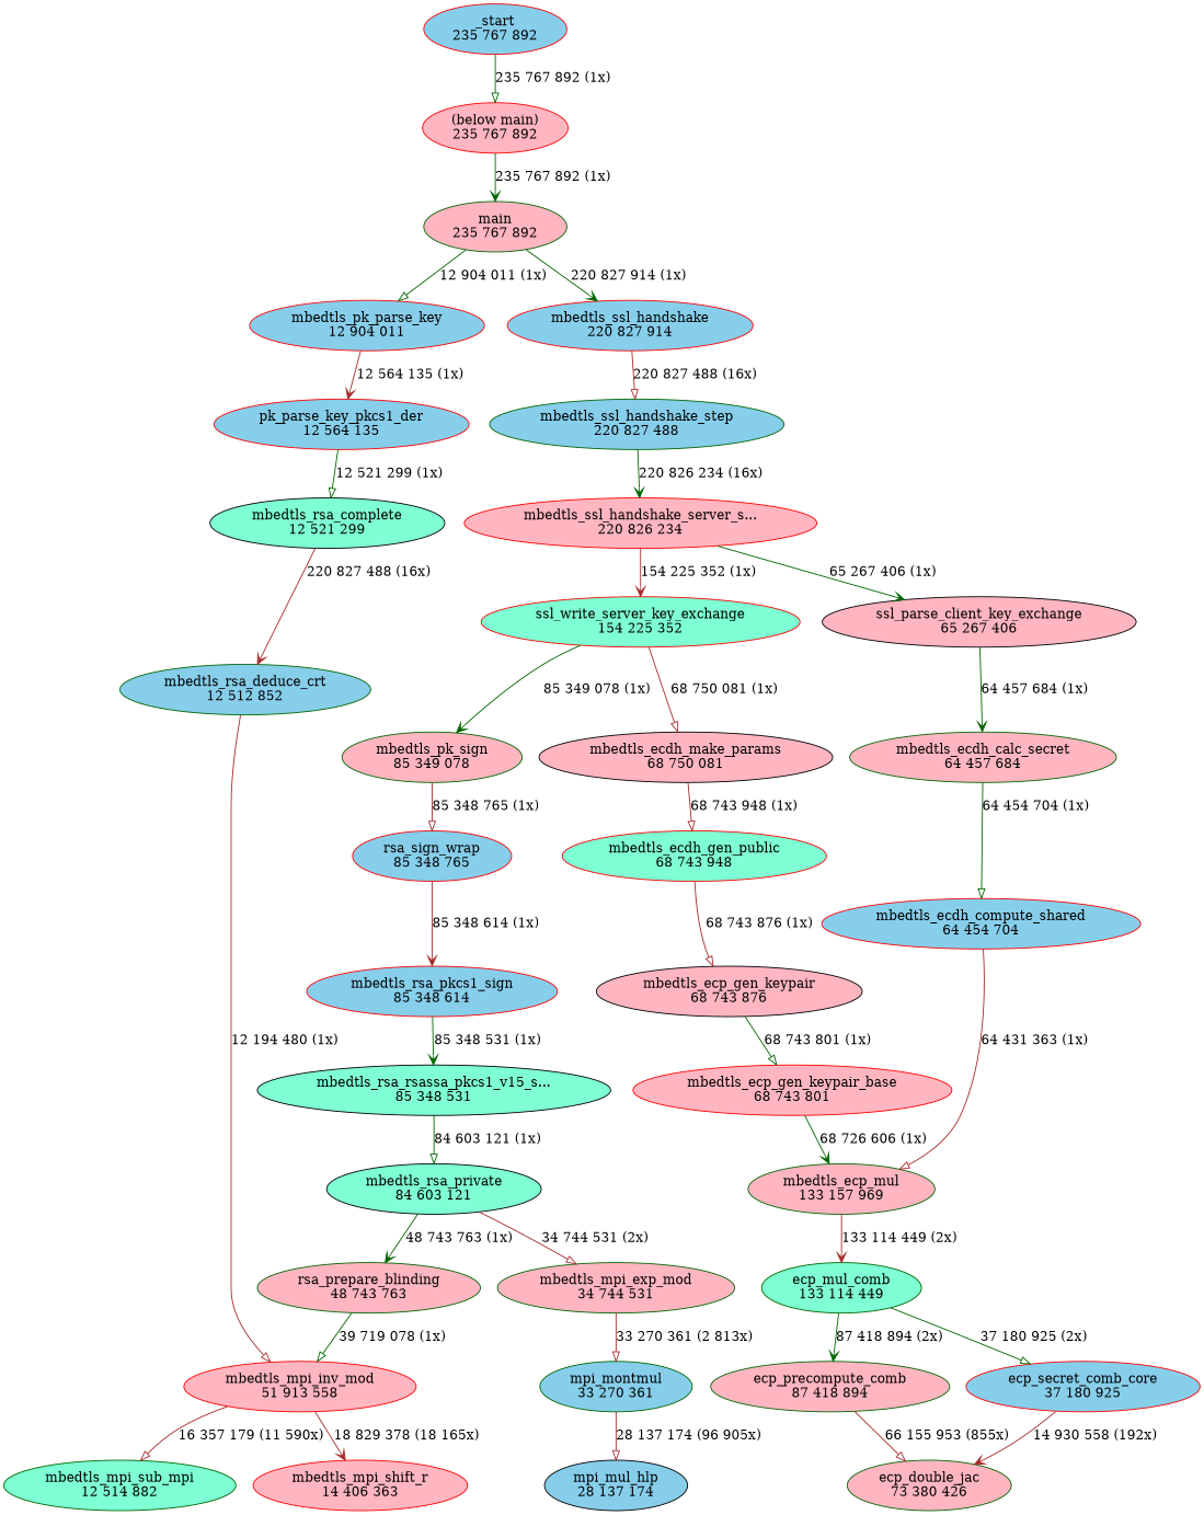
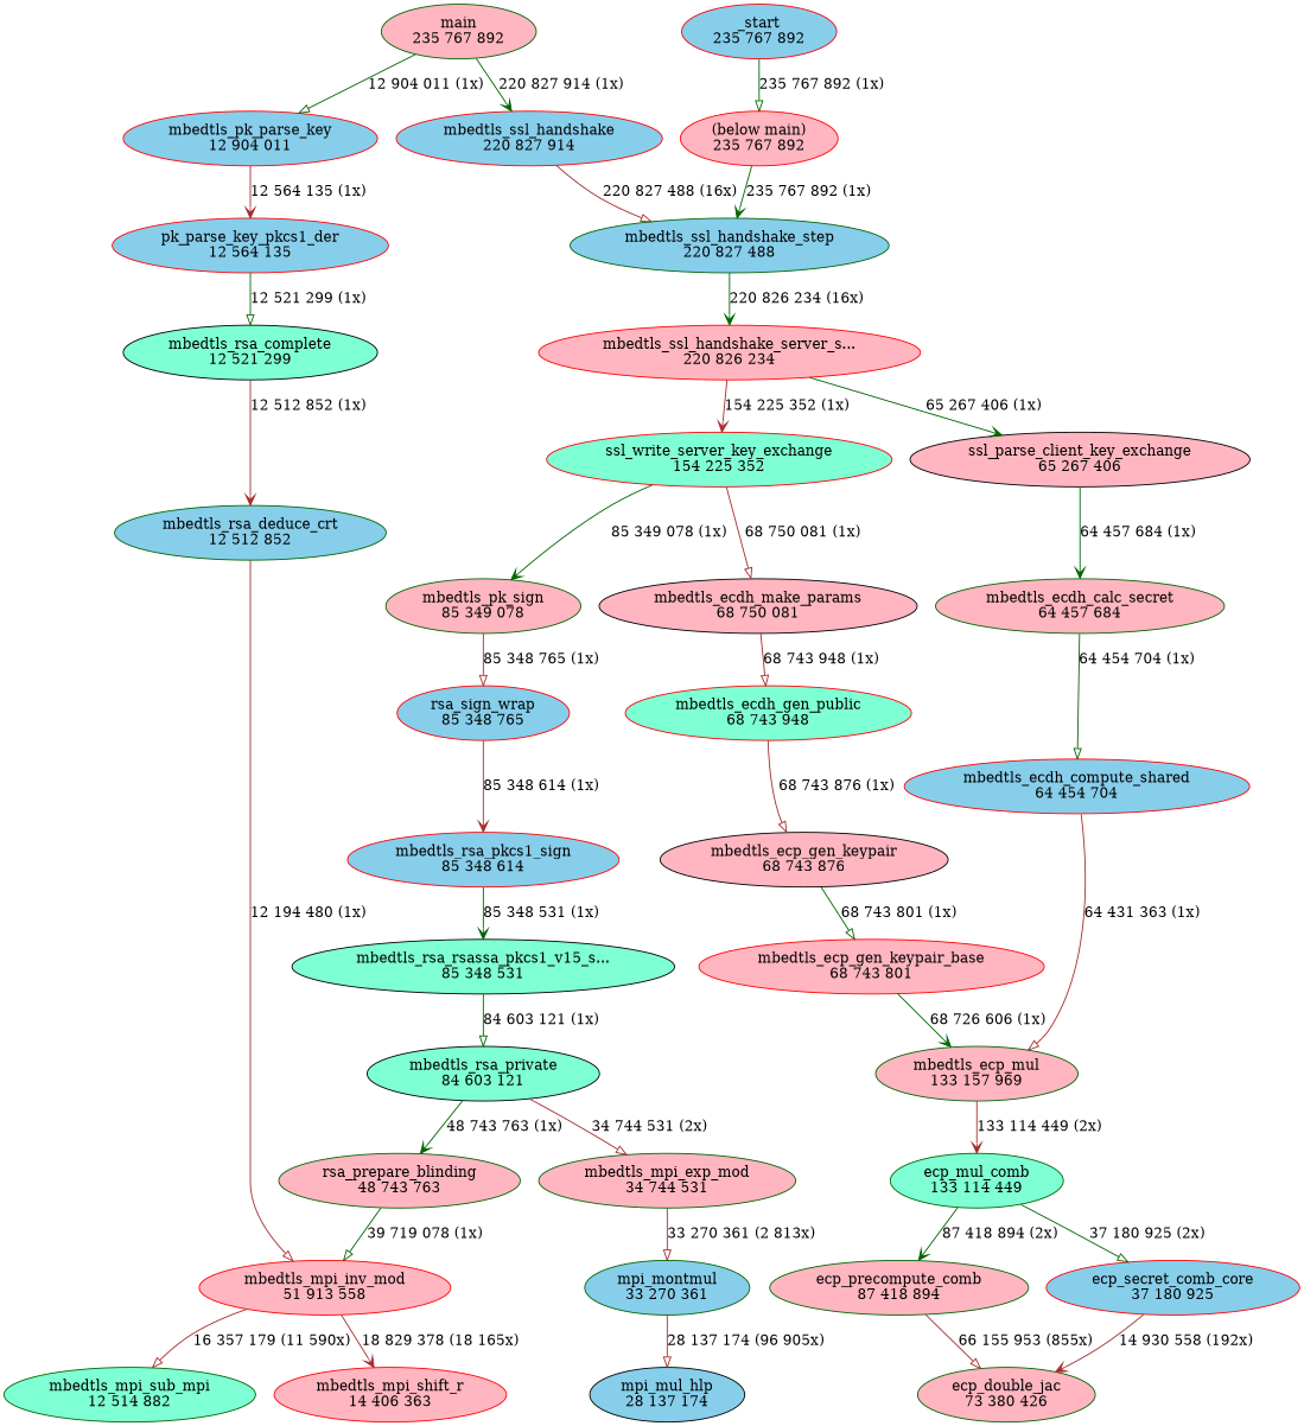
  digraph {
    node [color=red fillcolor=lightpink style=filled]
    edge [arrowhead=onormal color=brown weight=2]
    n1 [color=darkgreen label="mbedtls_pk_sign\n85 349 078"]
    n2 [fillcolor=skyblue label="rsa_sign_wrap\n85 348 765"]
    n3 [fillcolor=skyblue label="mbedtls_rsa_pkcs1_sign\n85 348 614"]
    n4 [color=black fillcolor=aquamarine label="mbedtls_rsa_rsassa_pkcs1_v15_s...\n85 348 531"]
    n5 [color=black fillcolor=aquamarine label="mbedtls_rsa_private\n84 603 121"]
    n6 [color=darkgreen label="rsa_prepare_blinding\n48 743 763"]
    n7 [color=darkgreen label="mbedtls_mpi_exp_mod\n34 744 531"]
    n8 [label="mbedtls_mpi_inv_mod\n51 913 558"]
    n9 [color=darkgreen fillcolor=aquamarine label="mbedtls_mpi_sub_mpi\n12 514 882"]
    n10 [label="mbedtls_mpi_shift_r\n14 406 363"]
    n11 [color=darkgreen fillcolor=skyblue label="mpi_montmul\n33 270 361"]
    n12 [color=black fillcolor=skyblue label="mpi_mul_hlp\n28 137 174"]
    n13 [color=black fillcolor=aquamarine label="mbedtls_rsa_complete\n12 521 299"]
    n14 [color=darkgreen fillcolor=skyblue label="mbedtls_rsa_deduce_crt\n12 512 852"]
    n15 [color=darkgreen label="main\n235 767 892"]
    n16 [fillcolor=skyblue label="mbedtls_pk_parse_key\n12 904 011"]
    n17 [fillcolor=skyblue label="mbedtls_ssl_handshake\n220 827 914"]
    n18 [fillcolor=skyblue label="pk_parse_key_pkcs1_der\n12 564 135"]
    n19 [color=darkgreen fillcolor=skyblue label="mbedtls_ssl_handshake_step\n220 827 488"]
    n20 [label="mbedtls_ssl_handshake_server_s...\n220 826 234"]
    n21 [label="(below main)\n235 767 892"]
    n22 [fillcolor=aquamarine label="ssl_write_server_key_exchange\n154 225 352"]
    n23 [color=black label="mbedtls_ecdh_make_params\n68 750 081"]
    n24 [fillcolor=aquamarine label="mbedtls_ecdh_gen_public\n68 743 948"]
    n25 [color=black label="mbedtls_ecp_gen_keypair\n68 743 876"]
    n26 [color=black label="ssl_parse_client_key_exchange\n65 267 406"]
    n27 [color=darkgreen label="mbedtls_ecdh_calc_secret\n64 457 684"]
    n28 [fillcolor=skyblue label="mbedtls_ecdh_compute_shared\n64 454 704"]
    n29 [color=darkgreen label="mbedtls_ecp_mul\n133 157 969"]
    n30 [color=darkgreen label="ecp_precompute_comb\n87 418 894"]
    n31 [color=darkgreen label="ecp_double_jac\n73 380 426"]
    n32 [color=darkgreen fillcolor=aquamarine label="ecp_mul_comb\n133 114 449"]
    n33 [fillcolor=skyblue label="ecp_secret_comb_core\n37 180 925"]
    n34 [label="mbedtls_ecp_gen_keypair_base\n68 743 801"]
    n35 [fillcolor=skyblue label="_start\n235 767 892"]
    n1 -> n2 [label="85 348 765 (1x)"]
    n2 -> n3 [arrowhead=vee label="85 348 614 (1x)"]
    n3 -> n4 [arrowhead=vee color=darkgreen label="85 348 531 (1x)"]
    n4 -> n5 [color=darkgreen label="84 603 121 (1x)"]
    n5 -> n6 [arrowhead=vee color=darkgreen label="48 743 763 (1x)"]
    n5 -> n7 [label="34 744 531 (2x)"]
    n6 -> n8 [color=darkgreen label="39 719 078 (1x)"]
    n7 -> n11 [label="33 270 361 (2 813x)"]
    n8 -> n9 [label="16 357 179 (11 590x)"]
    n8 -> n10 [arrowhead=vee label="18 829 378 (18 165x)"]
    n11 -> n12 [label="28 137 174 (96 905x)"]
-   n13 -> n14 [arrowhead=vee label="220 827 488 (16x)"]
+   n13 -> n14 [arrowhead=vee label="12 512 852 (1x)"]
    n14 -> n8 [label="12 194 480 (1x)"]
    n15 -> n16 [color=darkgreen label="12 904 011 (1x)"]
    n15 -> n17 [arrowhead=vee color=darkgreen label="220 827 914 (1x)"]
    n16 -> n18 [arrowhead=vee label="12 564 135 (1x)"]
    n17 -> n19 [label="220 827 488 (16x)"]
    n18 -> n13 [color=darkgreen label="12 521 299 (1x)"]
    n19 -> n20 [arrowhead=vee color=darkgreen label="220 826 234 (16x)"]
    n20 -> n22 [arrowhead=vee label="154 225 352 (1x)"]
    n20 -> n26 [arrowhead=vee color=darkgreen label="65 267 406 (1x)"]
-   n21 -> n15 [arrowhead=vee color=darkgreen label="235 767 892 (1x)"]
+   n21 -> n19 [arrowhead=vee color=darkgreen label="235 767 892 (1x)"]
    n22 -> n1 [arrowhead=vee color=darkgreen label="85 349 078 (1x)"]
    n22 -> n23 [label="68 750 081 (1x)"]
    n23 -> n24 [label="68 743 948 (1x)"]
    n24 -> n25 [label="68 743 876 (1x)"]
    n25 -> n34 [color=darkgreen label="68 743 801 (1x)"]
    n26 -> n27 [arrowhead=vee color=darkgreen label="64 457 684 (1x)"]
    n27 -> n28 [color=darkgreen label="64 454 704 (1x)"]
    n28 -> n29 [label="64 431 363 (1x)"]
    n29 -> n32 [arrowhead=vee label="133 114 449 (2x)"]
    n30 -> n31 [label="66 155 953 (855x)"]
    n32 -> n30 [arrowhead=vee color=darkgreen label="87 418 894 (2x)"]
    n32 -> n33 [color=darkgreen label="37 180 925 (2x)"]
    n33 -> n31 [arrowhead=vee label="14 930 558 (192x)"]
    n34 -> n29 [arrowhead=vee color=darkgreen label="68 726 606 (1x)"]
    n35 -> n21 [color=darkgreen label="235 767 892 (1x)"]
  }
